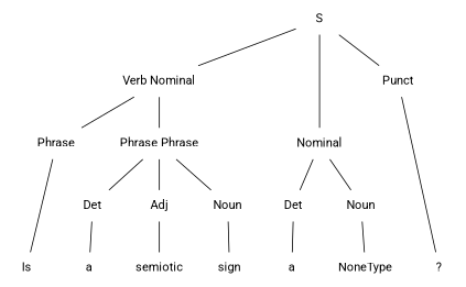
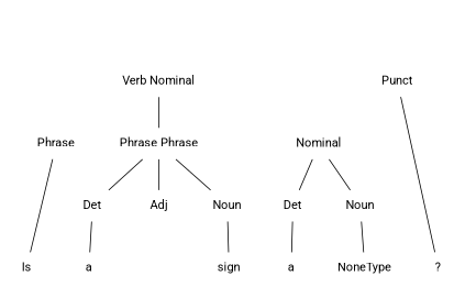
  graph {
    fontname=Roboto
    node [fontname=Roboto shape=none]
    edge [fontname=Roboto]
    n1 [label=a]
    n2 [label=a]
    Is
-   semiotic
    sign
    NoneType
    "?"
    n8 [label=Noun]
    n9 [label=Noun]
    n10 [label=Det]
    n11 [label=Det]
    n12 [label=Phrase]
    Adj
    Punct
    n15 [label="Phrase Phrase"]
    Nominal
    n17 [label="Verb Nominal"]
-   S
    subgraph sub_1 {
      rank=same
      n1
      n2
      Is
-     semiotic
      sign
      NoneType
      "?"
    }
-   n1 -- semiotic [style=invis]
    n2 -- NoneType [style=invis]
    Is -- n1 [style=invis]
-   semiotic -- sign [style=invis]
    sign -- n2 [style=invis]
    NoneType -- "?" [style=invis]
    n8 -- sign
    n9 -- NoneType
    n10 -- n1
    n11 -- n2
    n12 -- Is
-   Adj -- semiotic
    Punct -- "?"
    n15 -- n8
    n15 -- n10
    n15 -- Adj
    Nominal -- n9
    Nominal -- n11
-   n17 -- n12
    n17 -- n15
-   S -- Punct
-   S -- Nominal
-   S -- n17
  }
